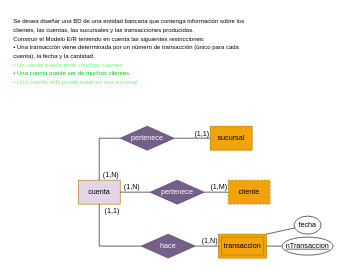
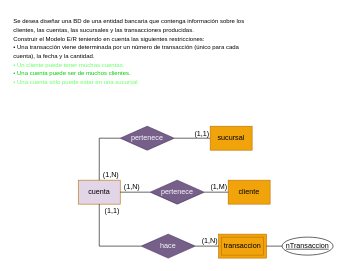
  <mxCell id="0" />
  <mxCell id="1" parent="0" />
  <mxCell id="2" value="&lt;font style=&quot;font-size: 10px; line-height: 100%;&quot;&gt;Se desea diseñar una BD de una entidad bancaria que contenga información sobre los clientes, las cuentas, las sucursales y las transacciones producidas.&lt;br&gt;Construir el Modelo E/R teniendo en cuenta las siguientes restricciones:&lt;br&gt;&lt;font style=&quot;color: light-dark(rgb(0, 0, 0), rgb(0, 204, 0));&quot;&gt;• Una transacción viene determinada por un número de transacción (único para cada cuenta), la fecha y la cantidad.&lt;br&gt;&lt;/font&gt;&lt;font style=&quot;color: rgb(102, 255, 102);&quot;&gt;• Un cliente puede tener muchas cuentas.&lt;br&gt;&lt;/font&gt;&lt;font style=&quot;color: rgb(0, 204, 0);&quot;&gt;• Una cuenta puede ser de muchos clientes.&lt;br&gt;&lt;/font&gt;&lt;font style=&quot;color: rgb(102, 255, 102);&quot;&gt;• Una cuenta sólo puede estar en una sucursal&lt;/font&gt;&lt;/font&gt;" style="text;html=1;align=left;verticalAlign=middle;whiteSpace=wrap;rounded=0;" vertex="1" parent="1"><mxGeometry x="20" y="20" width="390" height="130" as="geometry" /></mxCell>
- <mxCell id="3" value="cliente" style="whiteSpace=wrap;html=1;align=center;fillColor=#f0a30a;strokeColor=#BD7000;fontColor=#000000;dashed=1;" vertex="1" parent="1"><mxGeometry x="380" y="300" width="70" height="40" as="geometry" /></mxCell>
+ <mxCell id="3" value="cliente" style="whiteSpace=wrap;html=1;align=center;fillColor=#f0a30a;strokeColor=#BD7000;fontColor=#000000;" vertex="1" parent="1"><mxGeometry x="380" y="300" width="70" height="40" as="geometry" /></mxCell>
  <mxCell id="4" value="cuenta" style="whiteSpace=wrap;html=1;align=center;fillColor=#e1d5e7;strokeColor=#BD7000;fontColor=#000000;" vertex="1" parent="1"><mxGeometry x="130" y="300" width="70" height="40" as="geometry" /></mxCell>
  <mxCell id="5" value="pertenece" style="shape=rhombus;perimeter=rhombusPerimeter;whiteSpace=wrap;html=1;align=center;fillColor=#76608a;fontColor=#ffffff;strokeColor=#432D57;" vertex="1" parent="1"><mxGeometry x="250" y="300" width="90" height="40" as="geometry" /></mxCell>
  <mxCell id="6" value="" style="endArrow=none;html=1;rounded=0;exitX=0;exitY=0.5;exitDx=0;exitDy=0;entryX=1;entryY=0.5;entryDx=0;entryDy=0;" edge="1" source="5" parent="1" target="4"><mxGeometry relative="1" as="geometry"><mxPoint x="277" y="300" as="sourcePoint" /><mxPoint x="230" y="330" as="targetPoint" /></mxGeometry></mxCell>
  <mxCell id="7" value="(1,N)" style="resizable=0;html=1;whiteSpace=wrap;align=right;verticalAlign=bottom;" connectable="0" vertex="1" parent="6"><mxGeometry x="1" relative="1" as="geometry"><mxPoint x="34" as="offset" /></mxGeometry></mxCell>
  <mxCell id="8" value="" style="endArrow=none;html=1;rounded=0;exitX=1;exitY=0.5;exitDx=0;exitDy=0;entryX=0;entryY=0.5;entryDx=0;entryDy=0;" edge="1" source="5" parent="1" target="3"><mxGeometry relative="1" as="geometry"><mxPoint x="277" y="300" as="sourcePoint" /><mxPoint x="450" y="330" as="targetPoint" /></mxGeometry></mxCell>
  <mxCell id="9" value="(1,M)" style="resizable=0;html=1;whiteSpace=wrap;align=right;verticalAlign=bottom;" connectable="0" vertex="1" parent="8"><mxGeometry x="1" relative="1" as="geometry"><mxPoint as="offset" /></mxGeometry></mxCell>
  <mxCell id="10" value="pertenece" style="shape=rhombus;perimeter=rhombusPerimeter;whiteSpace=wrap;html=1;align=center;fillColor=#76608a;fontColor=#ffffff;strokeColor=#432D57;" vertex="1" parent="1"><mxGeometry x="200" y="210" width="90" height="40" as="geometry" /></mxCell>
  <mxCell id="11" value="" style="endArrow=none;html=1;rounded=0;exitX=0;exitY=0.5;exitDx=0;exitDy=0;entryX=0.5;entryY=0;entryDx=0;entryDy=0;" edge="1" source="10" parent="1" target="4"><mxGeometry relative="1" as="geometry"><mxPoint x="167" y="190" as="sourcePoint" /><mxPoint x="120" y="220" as="targetPoint" /><Array as="points"><mxPoint x="165" y="230" /></Array></mxGeometry></mxCell>
  <mxCell id="12" value="(1,N)" style="resizable=0;html=1;whiteSpace=wrap;align=right;verticalAlign=bottom;" connectable="0" vertex="1" parent="11"><mxGeometry x="1" relative="1" as="geometry"><mxPoint x="34" as="offset" /></mxGeometry></mxCell>
  <mxCell id="13" value="" style="endArrow=none;html=1;rounded=0;exitX=1;exitY=0.5;exitDx=0;exitDy=0;entryX=0;entryY=0.5;entryDx=0;entryDy=0;" edge="1" source="10" parent="1" target="15"><mxGeometry relative="1" as="geometry"><mxPoint x="167" y="160" as="sourcePoint" /><mxPoint x="350" y="230" as="targetPoint" /></mxGeometry></mxCell>
  <mxCell id="14" value="(1,1)" style="resizable=0;html=1;whiteSpace=wrap;align=right;verticalAlign=bottom;" connectable="0" vertex="1" parent="13"><mxGeometry x="1" relative="1" as="geometry"><mxPoint as="offset" /></mxGeometry></mxCell>
  <mxCell id="15" value="sucursal" style="whiteSpace=wrap;html=1;align=center;fillColor=#f0a30a;strokeColor=#BD7000;fontColor=#000000;" vertex="1" parent="1"><mxGeometry x="350" y="210" width="70" height="40" as="geometry" /></mxCell>
  <mxCell id="16" value="transaccion" style="whiteSpace=wrap;html=1;align=center;fillColor=#f0a30a;strokeColor=#BD7000;fontColor=#000000;shape=ext;margin=3;double=1;" vertex="1" parent="1"><mxGeometry x="364" y="390" width="80" height="40" as="geometry" /></mxCell>
  <mxCell id="17" value="hace" style="shape=rhombus;perimeter=rhombusPerimeter;whiteSpace=wrap;html=1;align=center;fillColor=#76608a;fontColor=#ffffff;strokeColor=#432D57;" vertex="1" parent="1"><mxGeometry x="235" y="390" width="90" height="40" as="geometry" /></mxCell>
  <mxCell id="18" value="" style="endArrow=none;html=1;rounded=0;exitX=0;exitY=0.5;exitDx=0;exitDy=0;entryX=0.5;entryY=1;entryDx=0;entryDy=0;" edge="1" source="17" parent="1" target="4"><mxGeometry relative="1" as="geometry"><mxPoint x="177" y="400" as="sourcePoint" /><mxPoint x="130" y="430" as="targetPoint" /><Array as="points"><mxPoint x="165" y="410" /></Array></mxGeometry></mxCell>
  <mxCell id="19" value="(1,1)" style="resizable=0;html=1;whiteSpace=wrap;align=right;verticalAlign=bottom;" connectable="0" vertex="1" parent="18"><mxGeometry x="1" relative="1" as="geometry"><mxPoint x="35" y="20" as="offset" /></mxGeometry></mxCell>
  <mxCell id="20" value="" style="endArrow=none;html=1;rounded=0;exitX=1;exitY=0.5;exitDx=0;exitDy=0;entryX=0;entryY=0.5;entryDx=0;entryDy=0;" edge="1" source="17" parent="1" target="16"><mxGeometry relative="1" as="geometry"><mxPoint x="177" y="400" as="sourcePoint" /><mxPoint x="350" y="430" as="targetPoint" /></mxGeometry></mxCell>
  <mxCell id="21" value="(1,N)" style="resizable=0;html=1;whiteSpace=wrap;align=right;verticalAlign=bottom;" connectable="0" vertex="1" parent="20"><mxGeometry x="1" relative="1" as="geometry"><mxPoint as="offset" /></mxGeometry></mxCell>
  <mxCell id="22" value="" style="endArrow=none;html=1;rounded=0;exitX=1;exitY=0.5;exitDx=0;exitDy=0;" edge="1" target="23" parent="1" source="16"><mxGeometry relative="1" as="geometry"><mxPoint x="490" y="375" as="sourcePoint" /><mxPoint x="550" y="375" as="targetPoint" /></mxGeometry></mxCell>
  <mxCell id="23" value="&lt;u&gt;nTransaccion&lt;/u&gt;" style="ellipse;whiteSpace=wrap;html=1;align=center;" vertex="1" parent="1"><mxGeometry x="470" y="395" width="85" height="30" as="geometry" /></mxCell>
- <mxCell id="24" value="" style="endArrow=none;html=1;rounded=0;exitX=1;exitY=0;exitDx=0;exitDy=0;" edge="1" target="25" parent="1" source="16"><mxGeometry relative="1" as="geometry"><mxPoint x="460" y="375" as="sourcePoint" /><mxPoint x="520" y="375" as="targetPoint" /></mxGeometry></mxCell>
- <mxCell id="25" value="fecha" style="ellipse;whiteSpace=wrap;html=1;align=center;" vertex="1" parent="1"><mxGeometry x="490" y="360" width="45" height="30" as="geometry" /></mxCell>
